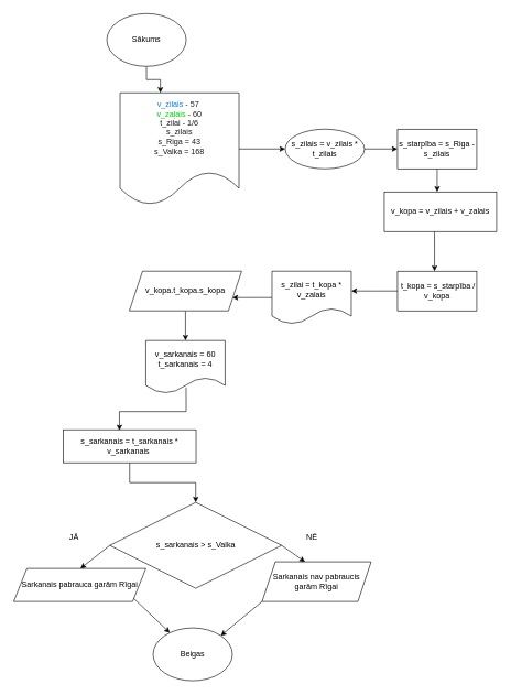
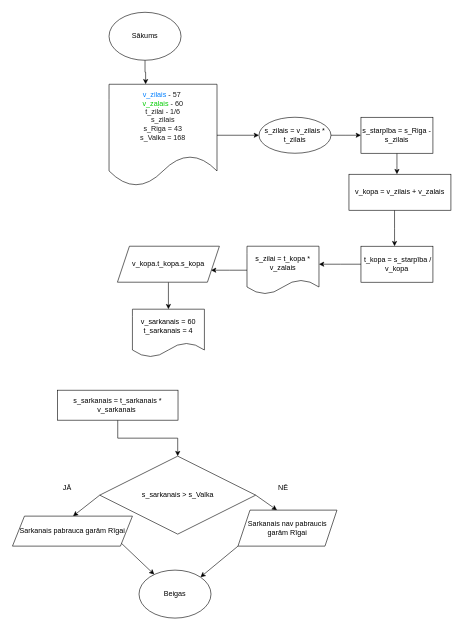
  <mxCell id="0" />
  <mxCell id="1" parent="0" />
  <mxCell id="2" style="edgeStyle=orthogonalEdgeStyle;rounded=0;orthogonalLoop=1;jettySize=auto;html=1;entryX=0.339;entryY=0;entryDx=0;entryDy=0;entryPerimeter=0;" parent="1" source="3" edge="1" target="5"><mxGeometry relative="1" as="geometry"><mxPoint x="241" y="130" as="targetPoint" /></mxGeometry></mxCell>
- <mxCell id="3" value="Sākums" style="ellipse;whiteSpace=wrap;html=1;" parent="1" vertex="1"><mxGeometry x="161" y="20" width="120" height="80" as="geometry" /></mxCell>
+ <mxCell id="3" value="Sākums" style="ellipse;whiteSpace=wrap;html=1;" parent="1" vertex="1"><mxGeometry x="181" y="20" width="120" height="80" as="geometry" /></mxCell>
  <mxCell id="4" style="edgeStyle=orthogonalEdgeStyle;rounded=0;orthogonalLoop=1;jettySize=auto;html=1;entryX=0;entryY=0.5;entryDx=0;entryDy=0;" edge="1" parent="1" source="5" target="15"><mxGeometry relative="1" as="geometry"><mxPoint x="491" y="225" as="targetPoint" /></mxGeometry></mxCell>
  <mxCell id="5" value="&lt;font color=&quot;#007fff&quot;&gt;v_zilais&amp;nbsp;&lt;/font&gt;&lt;font color=&quot;#1a1a1a&quot;&gt;- 57&amp;nbsp;&lt;/font&gt;&lt;div&gt;&lt;font color=&quot;#00cc00&quot;&gt;v_zaļais&amp;nbsp;&lt;/font&gt;&lt;font color=&quot;#1a1a1a&quot;&gt;- 60&lt;/font&gt;&lt;/div&gt;&lt;div&gt;&lt;span style=&quot;color: rgb(26, 26, 26); background-color: initial;&quot;&gt;t_zilai - 1/6&lt;/span&gt;&lt;br&gt;&lt;/div&gt;&lt;div&gt;&lt;font color=&quot;#1a1a1a&quot;&gt;s_zilais&lt;/font&gt;&lt;/div&gt;&lt;div&gt;&lt;font color=&quot;#1a1a1a&quot;&gt;s_Riga = 43&lt;/font&gt;&lt;/div&gt;&lt;div&gt;&lt;font color=&quot;#1a1a1a&quot;&gt;s_Valka = 168&lt;/font&gt;&lt;/div&gt;&lt;div&gt;&lt;br&gt;&lt;/div&gt;" style="shape=document;whiteSpace=wrap;html=1;boundedLbl=1;" parent="1" vertex="1"><mxGeometry x="181" y="140" width="180" height="170" as="geometry" /></mxCell>
  <mxCell id="6" style="edgeStyle=orthogonalEdgeStyle;rounded=0;orthogonalLoop=1;jettySize=auto;html=1;exitX=0.447;exitY=1;exitDx=0;exitDy=0;exitPerimeter=0;" edge="1" parent="1" source="7"><mxGeometry relative="1" as="geometry"><mxPoint x="657" y="410" as="targetPoint" /></mxGeometry></mxCell>
  <mxCell id="7" value="v_kopa = v_zilais + v_zalais" style="rounded=0;whiteSpace=wrap;html=1;" parent="1" vertex="1"><mxGeometry x="581" y="290" width="170" height="60" as="geometry" /></mxCell>
  <mxCell id="8" style="edgeStyle=orthogonalEdgeStyle;rounded=0;orthogonalLoop=1;jettySize=auto;html=1;" edge="1" parent="1" source="9"><mxGeometry relative="1" as="geometry"><mxPoint x="351" y="450" as="targetPoint" /></mxGeometry></mxCell>
  <mxCell id="9" value="s_zilai = t_kopa * v_zalais" style="shape=document;whiteSpace=wrap;html=1;boundedLbl=1;" parent="1" vertex="1"><mxGeometry x="411" y="410" width="120" height="80" as="geometry" /></mxCell>
  <mxCell id="10" style="edgeStyle=orthogonalEdgeStyle;rounded=0;orthogonalLoop=1;jettySize=auto;html=1;" edge="1" parent="1" source="11"><mxGeometry relative="1" as="geometry"><mxPoint x="531" y="440" as="targetPoint" /></mxGeometry></mxCell>
  <mxCell id="11" value="&amp;nbsp;t_kopa = s_starpība / v_kopa" style="rounded=0;whiteSpace=wrap;html=1;" parent="1" vertex="1"><mxGeometry x="601" y="410" width="120" height="60" as="geometry" /></mxCell>
  <mxCell id="12" style="edgeStyle=orthogonalEdgeStyle;rounded=0;orthogonalLoop=1;jettySize=auto;html=1;" edge="1" parent="1" source="13"><mxGeometry relative="1" as="geometry"><mxPoint x="661" y="290" as="targetPoint" /></mxGeometry></mxCell>
  <mxCell id="13" value="s_starpība = s_Riga - s_zilais" style="rounded=0;whiteSpace=wrap;html=1;" vertex="1" parent="1"><mxGeometry x="601" y="195" width="120" height="60" as="geometry" /></mxCell>
  <mxCell id="14" style="edgeStyle=orthogonalEdgeStyle;rounded=0;orthogonalLoop=1;jettySize=auto;html=1;" edge="1" parent="1" source="15"><mxGeometry relative="1" as="geometry"><mxPoint x="601" y="225" as="targetPoint" /></mxGeometry></mxCell>
  <mxCell id="15" value="s_zilais = v_zilais * t_zilais" style="ellipse;whiteSpace=wrap;html=1;" vertex="1" parent="1"><mxGeometry x="431" y="195" width="120" height="60" as="geometry" /></mxCell>
  <mxCell id="16" style="edgeStyle=orthogonalEdgeStyle;rounded=0;orthogonalLoop=1;jettySize=auto;html=1;entryX=0.5;entryY=0;entryDx=0;entryDy=0;" edge="1" parent="1" source="17" target="18"><mxGeometry relative="1" as="geometry" /></mxCell>
  <mxCell id="17" value="v_kopa.t_kopa.s_kopa" style="shape=parallelogram;perimeter=parallelogramPerimeter;whiteSpace=wrap;html=1;fixedSize=1;" vertex="1" parent="1"><mxGeometry x="195" y="410" width="170" height="60" as="geometry" /></mxCell>
  <mxCell id="18" value="v_sarkanais = 60&lt;div&gt;t_sarkanais = 4&lt;/div&gt;" style="shape=document;whiteSpace=wrap;html=1;boundedLbl=1;" vertex="1" parent="1"><mxGeometry x="220" y="515" width="120" height="80" as="geometry" /></mxCell>
  <mxCell id="19" style="edgeStyle=orthogonalEdgeStyle;rounded=0;orthogonalLoop=1;jettySize=auto;html=1;" edge="1" parent="1" source="20" target="22"><mxGeometry relative="1" as="geometry" /></mxCell>
  <mxCell id="20" value="s_sarkanais = t_sarkanais * v_sarkanais&amp;nbsp;" style="rounded=0;whiteSpace=wrap;html=1;" vertex="1" parent="1"><mxGeometry x="95" y="650" width="201" height="50" as="geometry" /></mxCell>
- <mxCell id="21" style="edgeStyle=orthogonalEdgeStyle;rounded=0;orthogonalLoop=1;jettySize=auto;html=1;entryX=0.423;entryY=0.02;entryDx=0;entryDy=0;entryPerimeter=0;exitX=0.508;exitY=0.888;exitDx=0;exitDy=0;exitPerimeter=0;" edge="1" parent="1" source="18" target="20"><mxGeometry relative="1" as="geometry" /></mxCell>
  <mxCell id="22" value="s_sarkanais &amp;gt; s_Valka" style="rhombus;whiteSpace=wrap;html=1;" vertex="1" parent="1"><mxGeometry x="165.5" y="760" width="260" height="130" as="geometry" /></mxCell>
  <mxCell id="23" value="" style="endArrow=classic;html=1;rounded=0;exitX=0;exitY=0.5;exitDx=0;exitDy=0;" edge="1" parent="1" source="22"><mxGeometry width="50" height="50" relative="1" as="geometry"><mxPoint x="151" y="830" as="sourcePoint" /><mxPoint x="121" y="860" as="targetPoint" /></mxGeometry></mxCell>
  <mxCell id="24" value="" style="endArrow=classic;html=1;rounded=0;exitX=1;exitY=0.5;exitDx=0;exitDy=0;" edge="1" parent="1" source="22"><mxGeometry width="50" height="50" relative="1" as="geometry"><mxPoint x="401" y="870" as="sourcePoint" /><mxPoint x="461" y="850" as="targetPoint" /></mxGeometry></mxCell>
  <mxCell id="25" value="JĀ" style="text;html=1;align=center;verticalAlign=middle;resizable=0;points=[];autosize=1;strokeColor=none;fillColor=none;" vertex="1" parent="1"><mxGeometry x="91" y="798" width="40" height="30" as="geometry" /></mxCell>
  <mxCell id="26" value="NĒ" style="text;html=1;align=center;verticalAlign=middle;resizable=0;points=[];autosize=1;strokeColor=none;fillColor=none;" vertex="1" parent="1"><mxGeometry x="451" y="798" width="40" height="30" as="geometry" /></mxCell>
  <mxCell id="27" value="Sarkanais pabrauca garām Rīgai" style="shape=parallelogram;perimeter=parallelogramPerimeter;whiteSpace=wrap;html=1;fixedSize=1;" vertex="1" parent="1"><mxGeometry x="20" y="860" width="200" height="50" as="geometry" /></mxCell>
  <mxCell id="28" value="Sarkanais nav pabraucis garām Rīgai" style="shape=parallelogram;perimeter=parallelogramPerimeter;whiteSpace=wrap;html=1;fixedSize=1;" vertex="1" parent="1"><mxGeometry x="396" y="850" width="165" height="60" as="geometry" /></mxCell>
  <mxCell id="29" value="Beigas" style="ellipse;whiteSpace=wrap;html=1;" vertex="1" parent="1"><mxGeometry x="231" y="950" width="120" height="80" as="geometry" /></mxCell>
  <mxCell id="30" value="" style="endArrow=classic;html=1;rounded=0;exitX=1;exitY=1;exitDx=0;exitDy=0;" edge="1" parent="1" source="27" target="29"><mxGeometry width="50" height="50" relative="1" as="geometry"><mxPoint x="341" y="990" as="sourcePoint" /><mxPoint x="391" y="940" as="targetPoint" /></mxGeometry></mxCell>
  <mxCell id="31" value="" style="endArrow=classic;html=1;rounded=0;exitX=0;exitY=1;exitDx=0;exitDy=0;entryX=1;entryY=0;entryDx=0;entryDy=0;" edge="1" parent="1" source="28" target="29"><mxGeometry width="50" height="50" relative="1" as="geometry"><mxPoint x="341" y="990" as="sourcePoint" /><mxPoint x="341" y="960" as="targetPoint" /></mxGeometry></mxCell>
